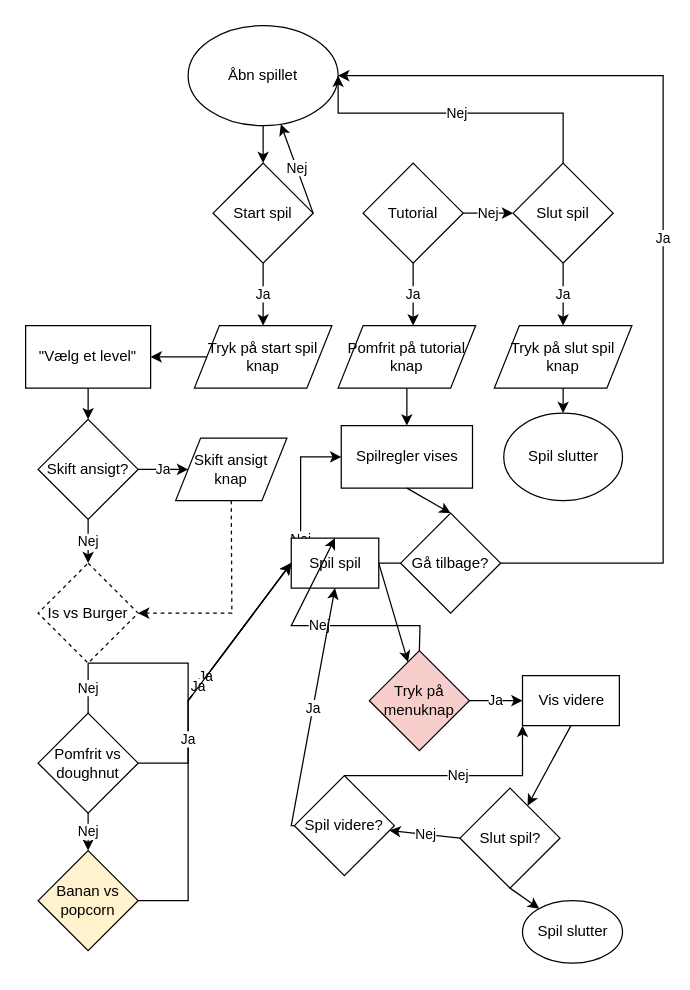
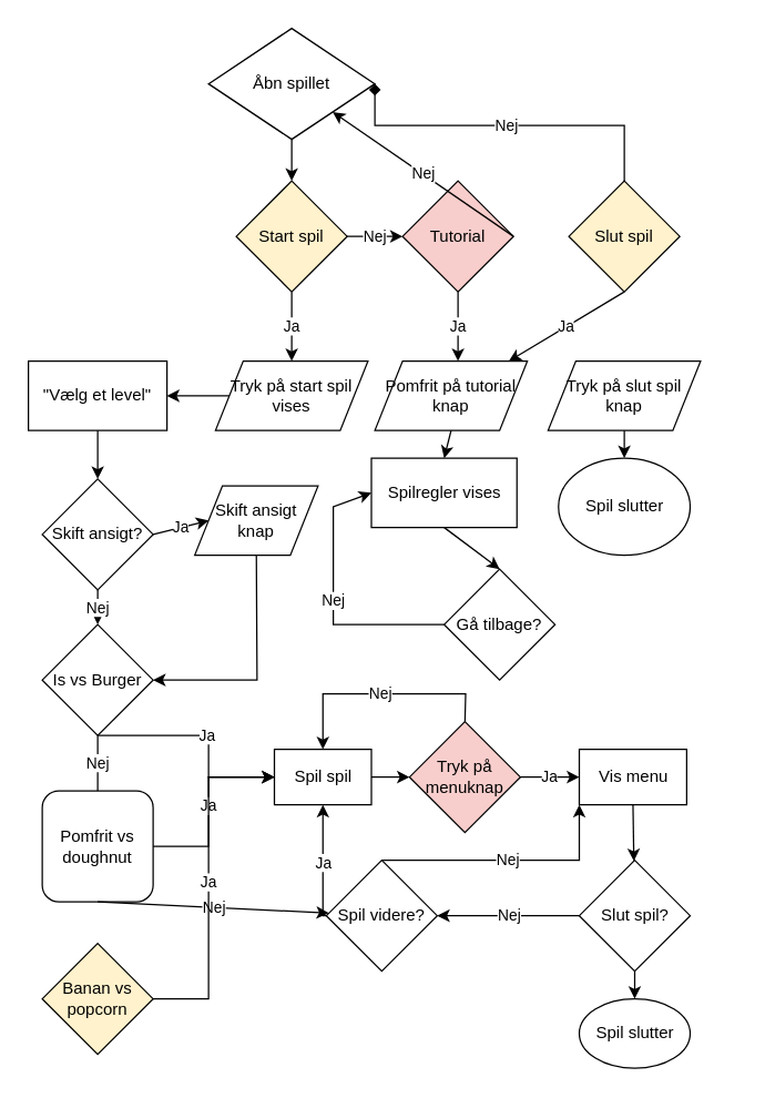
  <mxCell id="0" />
  <mxCell id="1" parent="0" />
- <mxCell id="2" value="Åbn spillet" style="ellipse;whiteSpace=wrap;html=1;" vertex="1" parent="1"><mxGeometry x="150" y="20" width="120" height="80" as="geometry" /></mxCell>
- <mxCell id="3" value="Start spil" style="rhombus;whiteSpace=wrap;html=1;" vertex="1" parent="1"><mxGeometry x="170" y="130" width="80" height="80" as="geometry" /></mxCell>
- <mxCell id="4" value="Tutorial" style="rhombus;whiteSpace=wrap;html=1;" vertex="1" parent="1"><mxGeometry x="290" y="130" width="80" height="80" as="geometry" /></mxCell>
- <mxCell id="5" value="Slut spil" style="rhombus;whiteSpace=wrap;html=1;" vertex="1" parent="1"><mxGeometry x="410" y="130" width="80" height="80" as="geometry" /></mxCell>
+ <mxCell id="2" value="Åbn spillet" style="rhombus;whiteSpace=wrap;html=1;" vertex="1" parent="1"><mxGeometry x="150" y="20" width="120" height="80" as="geometry" /></mxCell>
+ <mxCell id="3" value="Start spil" style="rhombus;whiteSpace=wrap;html=1;fillColor=#fff2cc;" vertex="1" parent="1"><mxGeometry x="170" y="130" width="80" height="80" as="geometry" /></mxCell>
+ <mxCell id="4" value="Tutorial" style="rhombus;whiteSpace=wrap;html=1;fillColor=#f8cecc;" vertex="1" parent="1"><mxGeometry x="290" y="130" width="80" height="80" as="geometry" /></mxCell>
+ <mxCell id="5" value="Slut spil" style="rhombus;whiteSpace=wrap;html=1;fillColor=#fff2cc;" vertex="1" parent="1"><mxGeometry x="410" y="130" width="80" height="80" as="geometry" /></mxCell>
  <mxCell id="6" value="" style="endArrow=classic;html=1;rounded=0;exitX=0.5;exitY=1;exitDx=0;exitDy=0;" edge="1" parent="1" source="2"><mxGeometry width="50" height="50" relative="1" as="geometry"><mxPoint x="180" y="210" as="sourcePoint" /><mxPoint x="210" y="130" as="targetPoint" /></mxGeometry></mxCell>
  <mxCell id="7" value="Ja" style="endArrow=classic;html=1;rounded=0;exitX=0.5;exitY=1;exitDx=0;exitDy=0;" edge="1" parent="1" source="3"><mxGeometry width="50" height="50" relative="1" as="geometry"><mxPoint x="190" y="210" as="sourcePoint" /><mxPoint x="210" y="260" as="targetPoint" /></mxGeometry></mxCell>
- <mxCell id="8" value="Nej" style="endArrow=classic;html=1;rounded=0;exitX=1;exitY=0.5;exitDx=0;exitDy=0;" edge="1" parent="1" source="3" target="2"><mxGeometry width="50" height="50" relative="1" as="geometry"><mxPoint x="190" y="210" as="sourcePoint" /><mxPoint x="240" y="160" as="targetPoint" /></mxGeometry></mxCell>
+ <mxCell id="8" value="Nej" style="endArrow=classic;html=1;rounded=0;exitX=1;exitY=0.5;exitDx=0;exitDy=0;entryX=0;entryY=0.5;entryDx=0;entryDy=0;" edge="1" parent="1" source="3" target="4"><mxGeometry width="50" height="50" relative="1" as="geometry"><mxPoint x="190" y="210" as="sourcePoint" /><mxPoint x="240" y="160" as="targetPoint" /></mxGeometry></mxCell>
  <mxCell id="9" value="Ja" style="endArrow=classic;html=1;rounded=0;exitX=0.5;exitY=1;exitDx=0;exitDy=0;" edge="1" parent="1" source="4"><mxGeometry width="50" height="50" relative="1" as="geometry"><mxPoint x="310" y="190" as="sourcePoint" /><mxPoint x="330" y="260" as="targetPoint" /></mxGeometry></mxCell>
- <mxCell id="10" value="Nej" style="endArrow=classic;html=1;rounded=0;exitX=1;exitY=0.5;exitDx=0;exitDy=0;entryX=0;entryY=0.5;entryDx=0;entryDy=0;" edge="1" parent="1" source="4" target="5"><mxGeometry width="50" height="50" relative="1" as="geometry"><mxPoint x="310" y="190" as="sourcePoint" /><mxPoint x="410" y="170" as="targetPoint" /></mxGeometry></mxCell>
- <mxCell id="11" value="Tryk på start spil knap" style="shape=parallelogram;perimeter=parallelogramPerimeter;whiteSpace=wrap;html=1;fixedSize=1;" vertex="1" parent="1"><mxGeometry x="155" y="260" width="110" height="50" as="geometry" /></mxCell>
+ <mxCell id="10" value="Nej" style="endArrow=classic;html=1;rounded=0;exitX=1;exitY=0.5;exitDx=0;exitDy=0;" edge="1" parent="1" source="4" target="2"><mxGeometry width="50" height="50" relative="1" as="geometry"><mxPoint x="310" y="190" as="sourcePoint" /><mxPoint x="410" y="170" as="targetPoint" /></mxGeometry></mxCell>
+ <mxCell id="11" value="Tryk på start spil vises" style="shape=parallelogram;perimeter=parallelogramPerimeter;whiteSpace=wrap;html=1;fixedSize=1;" vertex="1" parent="1"><mxGeometry x="155" y="260" width="110" height="50" as="geometry" /></mxCell>
  <mxCell id="12" value="Pomfrit på tutorial knap" style="shape=parallelogram;perimeter=parallelogramPerimeter;whiteSpace=wrap;html=1;fixedSize=1;" vertex="1" parent="1"><mxGeometry x="270" y="260" width="110" height="50" as="geometry" /></mxCell>
  <mxCell id="13" value="Tryk på slut spil knap" style="shape=parallelogram;perimeter=parallelogramPerimeter;whiteSpace=wrap;html=1;fixedSize=1;" vertex="1" parent="1"><mxGeometry x="395" y="260" width="110" height="50" as="geometry" /></mxCell>
- <mxCell id="14" value="Ja" style="endArrow=classic;html=1;rounded=0;exitX=0.5;exitY=1;exitDx=0;exitDy=0;" edge="1" parent="1" source="5" target="13"><mxGeometry width="50" height="50" relative="1" as="geometry"><mxPoint x="340" y="270" as="sourcePoint" /><mxPoint x="390" y="220" as="targetPoint" /></mxGeometry></mxCell>
- <mxCell id="15" value="Spilregler vises" style="rounded=0;whiteSpace=wrap;html=1;" vertex="1" parent="1"><mxGeometry x="272.5" y="340" width="105" height="50" as="geometry" /></mxCell>
+ <mxCell id="14" value="Ja" style="endArrow=classic;html=1;rounded=0;exitX=0.5;exitY=1;exitDx=0;exitDy=0;" edge="1" parent="1" source="5" target="12"><mxGeometry width="50" height="50" relative="1" as="geometry"><mxPoint x="340" y="270" as="sourcePoint" /><mxPoint x="390" y="220" as="targetPoint" /></mxGeometry></mxCell>
+ <mxCell id="15" value="Spilregler vises" style="rounded=0;whiteSpace=wrap;html=1;" vertex="1" parent="1"><mxGeometry x="267.5" y="330" width="105" height="50" as="geometry" /></mxCell>
  <mxCell id="16" value="" style="endArrow=classic;html=1;rounded=0;exitX=0.5;exitY=1;exitDx=0;exitDy=0;entryX=0.5;entryY=0;entryDx=0;entryDy=0;" edge="1" parent="1" source="12" target="15"><mxGeometry width="50" height="50" relative="1" as="geometry"><mxPoint x="340" y="320" as="sourcePoint" /><mxPoint x="390" y="270" as="targetPoint" /></mxGeometry></mxCell>
  <mxCell id="17" value="Gå tilbage?" style="rhombus;whiteSpace=wrap;html=1;" vertex="1" parent="1"><mxGeometry x="320" y="410" width="80" height="80" as="geometry" /></mxCell>
  <mxCell id="18" value="" style="endArrow=classic;html=1;rounded=0;exitX=0.5;exitY=1;exitDx=0;exitDy=0;entryX=0.5;entryY=0;entryDx=0;entryDy=0;" edge="1" parent="1" source="15" target="17"><mxGeometry width="50" height="50" relative="1" as="geometry"><mxPoint x="340" y="370" as="sourcePoint" /><mxPoint x="390" y="320" as="targetPoint" /></mxGeometry></mxCell>
- <mxCell id="19" value="Ja" style="endArrow=classic;html=1;rounded=0;exitX=1;exitY=0.5;exitDx=0;exitDy=0;entryX=1;entryY=0.5;entryDx=0;entryDy=0;" edge="1" parent="1" source="17" target="2"><mxGeometry width="50" height="50" relative="1" as="geometry"><mxPoint x="340" y="370" as="sourcePoint" /><mxPoint x="600" y="230" as="targetPoint" /><Array as="points"><mxPoint x="530" y="450" /><mxPoint x="530" y="60" /></Array></mxGeometry></mxCell>
- <mxCell id="20" value="Nej" style="endArrow=classic;html=1;rounded=0;exitX=0.5;exitY=0;exitDx=0;exitDy=0;entryX=1;entryY=0.5;entryDx=0;entryDy=0;" edge="1" parent="1" source="5" target="2"><mxGeometry width="50" height="50" relative="1" as="geometry"><mxPoint x="320" y="310" as="sourcePoint" /><mxPoint x="370" y="260" as="targetPoint" /><Array as="points"><mxPoint x="450" y="90" /><mxPoint x="270" y="90" /></Array></mxGeometry></mxCell>
+ <mxCell id="20" value="Nej" style="endArrow=diamond;html=1;rounded=0;exitX=0.5;exitY=0;exitDx=0;exitDy=0;entryX=1;entryY=0.5;entryDx=0;entryDy=0;" edge="1" parent="1" source="5" target="2"><mxGeometry width="50" height="50" relative="1" as="geometry"><mxPoint x="320" y="310" as="sourcePoint" /><mxPoint x="370" y="260" as="targetPoint" /><Array as="points"><mxPoint x="450" y="90" /><mxPoint x="270" y="90" /></Array></mxGeometry></mxCell>
  <mxCell id="21" value="Spil slutter" style="ellipse;whiteSpace=wrap;html=1;" vertex="1" parent="1"><mxGeometry x="402.5" y="330" width="95" height="70" as="geometry" /></mxCell>
  <mxCell id="22" value="" style="endArrow=classic;html=1;rounded=0;entryX=0.5;entryY=0;entryDx=0;entryDy=0;exitX=0.5;exitY=1;exitDx=0;exitDy=0;" edge="1" parent="1" source="13" target="21"><mxGeometry width="50" height="50" relative="1" as="geometry"><mxPoint x="320" y="310" as="sourcePoint" /><mxPoint x="370" y="260" as="targetPoint" /></mxGeometry></mxCell>
  <mxCell id="23" value="Nej" style="endArrow=classic;html=1;rounded=0;exitX=0;exitY=0.5;exitDx=0;exitDy=0;entryX=0;entryY=0.5;entryDx=0;entryDy=0;" edge="1" parent="1" source="17" target="15"><mxGeometry width="50" height="50" relative="1" as="geometry"><mxPoint x="320" y="370" as="sourcePoint" /><mxPoint x="240" y="410" as="targetPoint" /><Array as="points"><mxPoint x="240" y="450" /><mxPoint x="240" y="365" /></Array></mxGeometry></mxCell>
- <mxCell id="24" value="Is vs Burger" style="rhombus;whiteSpace=wrap;html=1;dashed=1;" vertex="1" parent="1"><mxGeometry x="30" y="450" width="80" height="80" as="geometry" /></mxCell>
+ <mxCell id="24" value="Is vs Burger" style="rhombus;whiteSpace=wrap;html=1;" vertex="1" parent="1"><mxGeometry x="30" y="450" width="80" height="80" as="geometry" /></mxCell>
  <mxCell id="25" value="&quot;Vælg et level&quot;" style="rounded=0;whiteSpace=wrap;html=1;" vertex="1" parent="1"><mxGeometry x="20" y="260" width="100" height="50" as="geometry" /></mxCell>
  <mxCell id="26" value="" style="endArrow=classic;html=1;rounded=0;exitX=0;exitY=0.5;exitDx=0;exitDy=0;entryX=1;entryY=0.5;entryDx=0;entryDy=0;" edge="1" parent="1" source="11" target="25"><mxGeometry width="50" height="50" relative="1" as="geometry"><mxPoint x="240" y="310" as="sourcePoint" /><mxPoint x="290" y="260" as="targetPoint" /></mxGeometry></mxCell>
  <mxCell id="27" value="" style="endArrow=classic;html=1;rounded=0;exitX=0.5;exitY=1;exitDx=0;exitDy=0;entryX=0.5;entryY=0;entryDx=0;entryDy=0;" edge="1" parent="1" source="25" target="32"><mxGeometry width="50" height="50" relative="1" as="geometry"><mxPoint x="210" y="370" as="sourcePoint" /><mxPoint x="260" y="320" as="targetPoint" /></mxGeometry></mxCell>
  <mxCell id="28" value="Nej" style="endArrow=none;html=1;rounded=0;exitX=0.5;exitY=1;exitDx=0;exitDy=0;" edge="1" parent="1" source="24" target="29"><mxGeometry width="50" height="50" relative="1" as="geometry"><mxPoint x="230" y="570" as="sourcePoint" /><mxPoint x="70" y="570" as="targetPoint" /></mxGeometry></mxCell>
- <mxCell id="29" value="Pomfrit vs doughnut" style="rhombus;whiteSpace=wrap;html=1;" vertex="1" parent="1"><mxGeometry x="30" y="570" width="80" height="80" as="geometry" /></mxCell>
- <mxCell id="30" value="Nej" style="endArrow=classic;html=1;rounded=0;exitX=0.5;exitY=1;exitDx=0;exitDy=0;" edge="1" parent="1" source="29" target="31"><mxGeometry width="50" height="50" relative="1" as="geometry"><mxPoint x="230" y="570" as="sourcePoint" /><mxPoint x="70" y="690" as="targetPoint" /></mxGeometry></mxCell>
+ <mxCell id="29" value="Pomfrit vs doughnut" style="whiteSpace=wrap;html=1;rounded=1;" vertex="1" parent="1"><mxGeometry x="30" y="570" width="80" height="80" as="geometry" /></mxCell>
+ <mxCell id="30" value="Nej" style="endArrow=classic;html=1;rounded=0;exitX=0.5;exitY=1;exitDx=0;exitDy=0;" edge="1" parent="1" source="29" target="49"><mxGeometry width="50" height="50" relative="1" as="geometry"><mxPoint x="230" y="570" as="sourcePoint" /><mxPoint x="70" y="690" as="targetPoint" /></mxGeometry></mxCell>
  <mxCell id="31" value="Banan vs popcorn" style="rhombus;whiteSpace=wrap;html=1;fillColor=#fff2cc;" vertex="1" parent="1"><mxGeometry x="30" y="680" width="80" height="80" as="geometry" /></mxCell>
- <mxCell id="32" value="Skift ansigt?" style="rhombus;whiteSpace=wrap;html=1;" vertex="1" parent="1"><mxGeometry x="30" y="335" width="80" height="80" as="geometry" /></mxCell>
+ <mxCell id="32" value="Skift ansigt?" style="rhombus;whiteSpace=wrap;html=1;" vertex="1" parent="1"><mxGeometry x="30" y="345" width="80" height="80" as="geometry" /></mxCell>
  <mxCell id="33" value="Skift ansigt knap" style="shape=parallelogram;perimeter=parallelogramPerimeter;whiteSpace=wrap;html=1;fixedSize=1;" vertex="1" parent="1"><mxGeometry x="140" y="350" width="89" height="50" as="geometry" /></mxCell>
  <mxCell id="34" value="Ja" style="endArrow=classic;html=1;rounded=0;exitX=1;exitY=0.5;exitDx=0;exitDy=0;entryX=0;entryY=0.5;entryDx=0;entryDy=0;" edge="1" parent="1" source="32" target="33"><mxGeometry width="50" height="50" relative="1" as="geometry"><mxPoint x="230" y="480" as="sourcePoint" /><mxPoint x="280" y="430" as="targetPoint" /></mxGeometry></mxCell>
  <mxCell id="35" value="Nej" style="endArrow=classic;html=1;rounded=0;exitX=0.5;exitY=1;exitDx=0;exitDy=0;entryX=0.5;entryY=0;entryDx=0;entryDy=0;" edge="1" parent="1" source="32" target="24"><mxGeometry width="50" height="50" relative="1" as="geometry"><mxPoint x="230" y="480" as="sourcePoint" /><mxPoint x="280" y="430" as="targetPoint" /></mxGeometry></mxCell>
- <mxCell id="36" value="" style="endArrow=classic;html=1;rounded=0;exitX=0.5;exitY=1;exitDx=0;exitDy=0;entryX=1;entryY=0.5;entryDx=0;entryDy=0;dashed=1;" edge="1" parent="1" source="33" target="24"><mxGeometry width="50" height="50" relative="1" as="geometry"><mxPoint x="230" y="580" as="sourcePoint" /><mxPoint x="280" y="530" as="targetPoint" /><Array as="points"><mxPoint x="185" y="490" /></Array></mxGeometry></mxCell>
- <mxCell id="37" value="Spil spil" style="rounded=0;whiteSpace=wrap;html=1;" vertex="1" parent="1"><mxGeometry x="232.5" y="430" width="70" height="40" as="geometry" /></mxCell>
+ <mxCell id="36" value="" style="endArrow=classic;html=1;rounded=0;exitX=0.5;exitY=1;exitDx=0;exitDy=0;entryX=1;entryY=0.5;entryDx=0;entryDy=0;" edge="1" parent="1" source="33" target="24"><mxGeometry width="50" height="50" relative="1" as="geometry"><mxPoint x="230" y="580" as="sourcePoint" /><mxPoint x="280" y="530" as="targetPoint" /><Array as="points"><mxPoint x="185" y="490" /></Array></mxGeometry></mxCell>
+ <mxCell id="37" value="Spil spil" style="rounded=0;whiteSpace=wrap;html=1;" vertex="1" parent="1"><mxGeometry x="197.5" y="540" width="70" height="40" as="geometry" /></mxCell>
  <mxCell id="38" value="Ja" style="endArrow=classic;html=1;rounded=0;exitX=1;exitY=0.5;exitDx=0;exitDy=0;entryX=0;entryY=0.5;entryDx=0;entryDy=0;" edge="1" parent="1" source="29" target="37"><mxGeometry width="50" height="50" relative="1" as="geometry"><mxPoint x="230" y="650" as="sourcePoint" /><mxPoint x="280" y="600" as="targetPoint" /><Array as="points"><mxPoint x="150" y="610" /><mxPoint x="150" y="560" /></Array></mxGeometry></mxCell>
  <mxCell id="39" value="Ja" style="endArrow=classic;html=1;rounded=0;exitX=0.5;exitY=1;exitDx=0;exitDy=0;entryX=0;entryY=0.5;entryDx=0;entryDy=0;" edge="1" parent="1" source="24" target="37"><mxGeometry width="50" height="50" relative="1" as="geometry"><mxPoint x="230" y="650" as="sourcePoint" /><mxPoint x="280" y="600" as="targetPoint" /><Array as="points"><mxPoint x="150" y="530" /><mxPoint x="150" y="560" /></Array></mxGeometry></mxCell>
  <mxCell id="40" value="Ja" style="endArrow=classic;html=1;rounded=0;exitX=1;exitY=0.5;exitDx=0;exitDy=0;entryX=0;entryY=0.5;entryDx=0;entryDy=0;" edge="1" parent="1" source="31" target="37"><mxGeometry width="50" height="50" relative="1" as="geometry"><mxPoint x="230" y="650" as="sourcePoint" /><mxPoint x="280" y="600" as="targetPoint" /><Array as="points"><mxPoint x="150" y="720" /><mxPoint x="150" y="560" /></Array></mxGeometry></mxCell>
  <mxCell id="41" value="" style="endArrow=classic;html=1;rounded=0;exitX=1;exitY=0.5;exitDx=0;exitDy=0;" edge="1" parent="1" source="37" target="42"><mxGeometry width="50" height="50" relative="1" as="geometry"><mxPoint x="227.5" y="530" as="sourcePoint" /><mxPoint x="367.5" y="560" as="targetPoint" /></mxGeometry></mxCell>
  <mxCell id="42" value="Tryk på menuknap" style="rhombus;whiteSpace=wrap;html=1;fillColor=#f8cecc;" vertex="1" parent="1"><mxGeometry x="295" y="520" width="80" height="80" as="geometry" /></mxCell>
  <mxCell id="43" value="Nej" style="endArrow=classic;html=1;rounded=0;exitX=0.5;exitY=0;exitDx=0;exitDy=0;entryX=0.5;entryY=0;entryDx=0;entryDy=0;" edge="1" parent="1" source="42" target="37"><mxGeometry width="50" height="50" relative="1" as="geometry"><mxPoint x="227.5" y="530" as="sourcePoint" /><mxPoint x="277.5" y="480" as="targetPoint" /><Array as="points"><mxPoint x="335.5" y="500" /><mxPoint x="232.5" y="500" /></Array></mxGeometry></mxCell>
  <mxCell id="44" value="Ja" style="endArrow=classic;html=1;rounded=0;exitX=1;exitY=0.5;exitDx=0;exitDy=0;" edge="1" parent="1" source="42" target="45"><mxGeometry width="50" height="50" relative="1" as="geometry"><mxPoint x="297.5" y="530" as="sourcePoint" /><mxPoint x="397.5" y="660" as="targetPoint" /></mxGeometry></mxCell>
- <mxCell id="45" value="Vis videre" style="rounded=0;whiteSpace=wrap;html=1;" vertex="1" parent="1"><mxGeometry x="417.5" y="540" width="77.5" height="40" as="geometry" /></mxCell>
+ <mxCell id="45" value="Vis menu" style="rounded=0;whiteSpace=wrap;html=1;" vertex="1" parent="1"><mxGeometry x="417.5" y="540" width="77.5" height="40" as="geometry" /></mxCell>
  <mxCell id="46" value="" style="endArrow=classic;html=1;rounded=0;exitX=0.5;exitY=1;exitDx=0;exitDy=0;" edge="1" parent="1" source="45" target="47"><mxGeometry width="50" height="50" relative="1" as="geometry"><mxPoint x="297.5" y="620" as="sourcePoint" /><mxPoint x="456.5" y="610" as="targetPoint" /></mxGeometry></mxCell>
- <mxCell id="47" value="Slut spil?" style="rhombus;whiteSpace=wrap;html=1;" vertex="1" parent="1"><mxGeometry x="367.5" y="630" width="80" height="80" as="geometry" /></mxCell>
+ <mxCell id="47" value="Slut spil?" style="rhombus;whiteSpace=wrap;html=1;" vertex="1" parent="1"><mxGeometry x="417.5" y="620" width="80" height="80" as="geometry" /></mxCell>
  <mxCell id="48" value="Nej" style="endArrow=classic;html=1;rounded=0;exitX=0;exitY=0.5;exitDx=0;exitDy=0;" edge="1" parent="1" source="47" target="49"><mxGeometry width="50" height="50" relative="1" as="geometry"><mxPoint x="297.5" y="620" as="sourcePoint" /><mxPoint x="347.5" y="570" as="targetPoint" /></mxGeometry></mxCell>
  <mxCell id="49" value="Spil videre?" style="rhombus;whiteSpace=wrap;html=1;" vertex="1" parent="1"><mxGeometry x="235" y="620" width="80" height="80" as="geometry" /></mxCell>
  <mxCell id="50" value="Ja" style="endArrow=classic;html=1;rounded=0;exitX=0;exitY=0.5;exitDx=0;exitDy=0;entryX=0.5;entryY=1;entryDx=0;entryDy=0;" edge="1" parent="1" source="49" target="37"><mxGeometry width="50" height="50" relative="1" as="geometry"><mxPoint x="297.5" y="620" as="sourcePoint" /><mxPoint x="347.5" y="570" as="targetPoint" /><Array as="points"><mxPoint x="232.5" y="660" /></Array></mxGeometry></mxCell>
  <mxCell id="51" value="Nej" style="endArrow=classic;html=1;rounded=0;exitX=0.5;exitY=0;exitDx=0;exitDy=0;entryX=0;entryY=1;entryDx=0;entryDy=0;" edge="1" parent="1" source="49" target="45"><mxGeometry width="50" height="50" relative="1" as="geometry"><mxPoint x="297.5" y="620" as="sourcePoint" /><mxPoint x="347.5" y="570" as="targetPoint" /><Array as="points"><mxPoint x="417.5" y="620" /></Array></mxGeometry></mxCell>
  <mxCell id="52" value="" style="endArrow=classic;html=1;rounded=0;exitX=0.5;exitY=1;exitDx=0;exitDy=0;" edge="1" parent="1" source="47" target="53"><mxGeometry width="50" height="50" relative="1" as="geometry"><mxPoint x="297.5" y="680" as="sourcePoint" /><mxPoint x="457.5" y="740" as="targetPoint" /></mxGeometry></mxCell>
  <mxCell id="53" value="Spil slutter" style="ellipse;whiteSpace=wrap;html=1;" vertex="1" parent="1"><mxGeometry x="417.5" y="720" width="80" height="50" as="geometry" /></mxCell>
